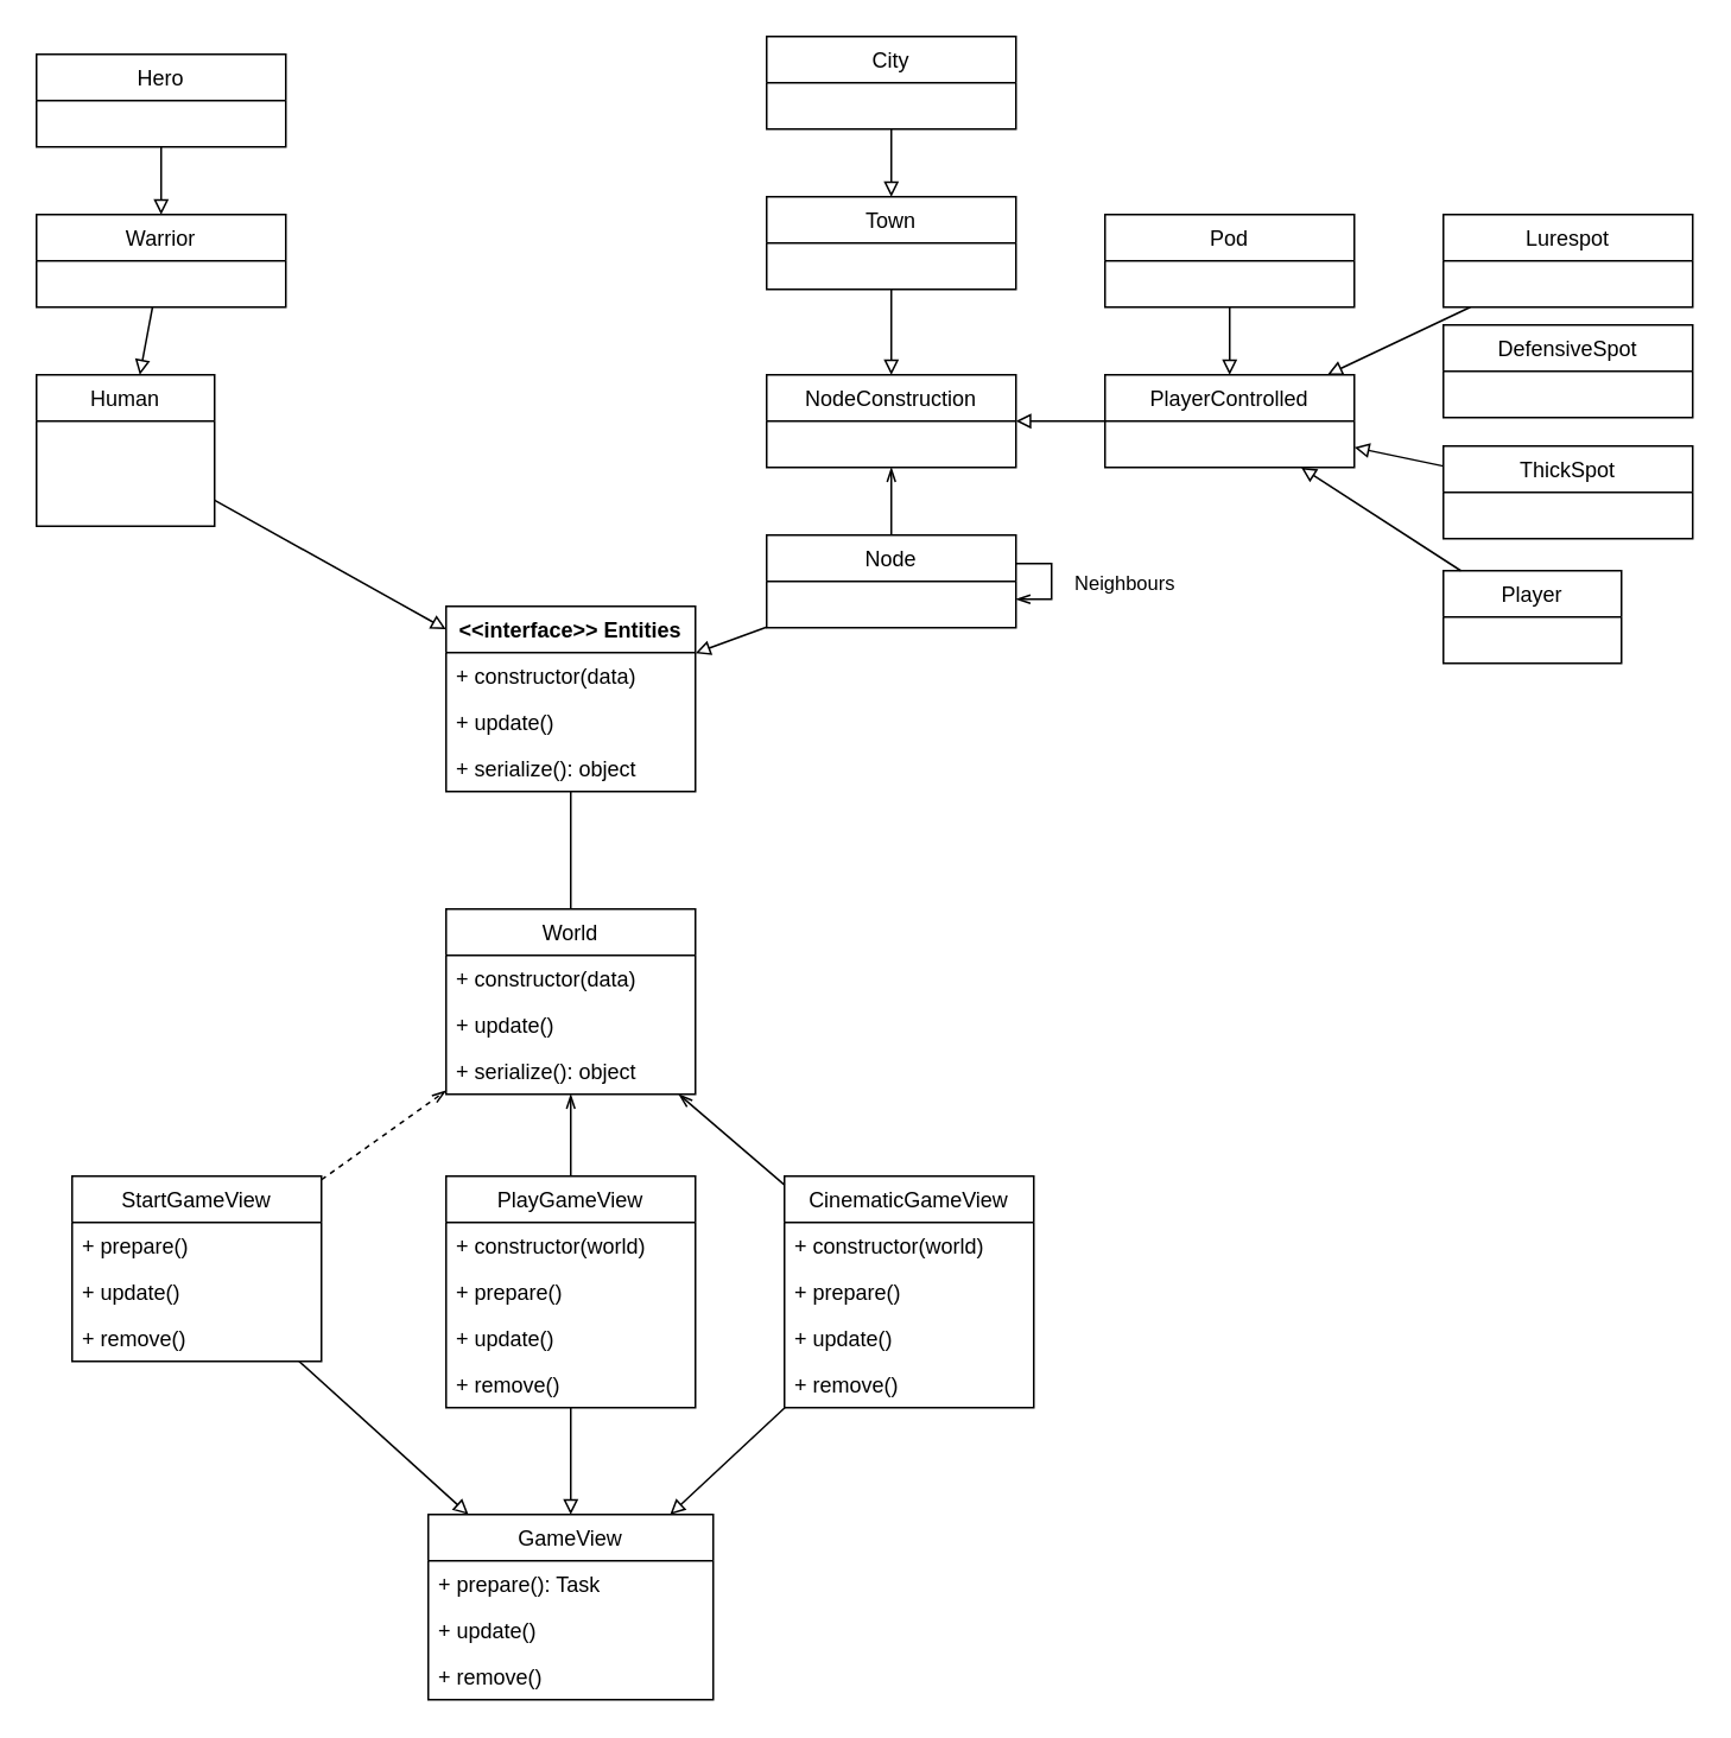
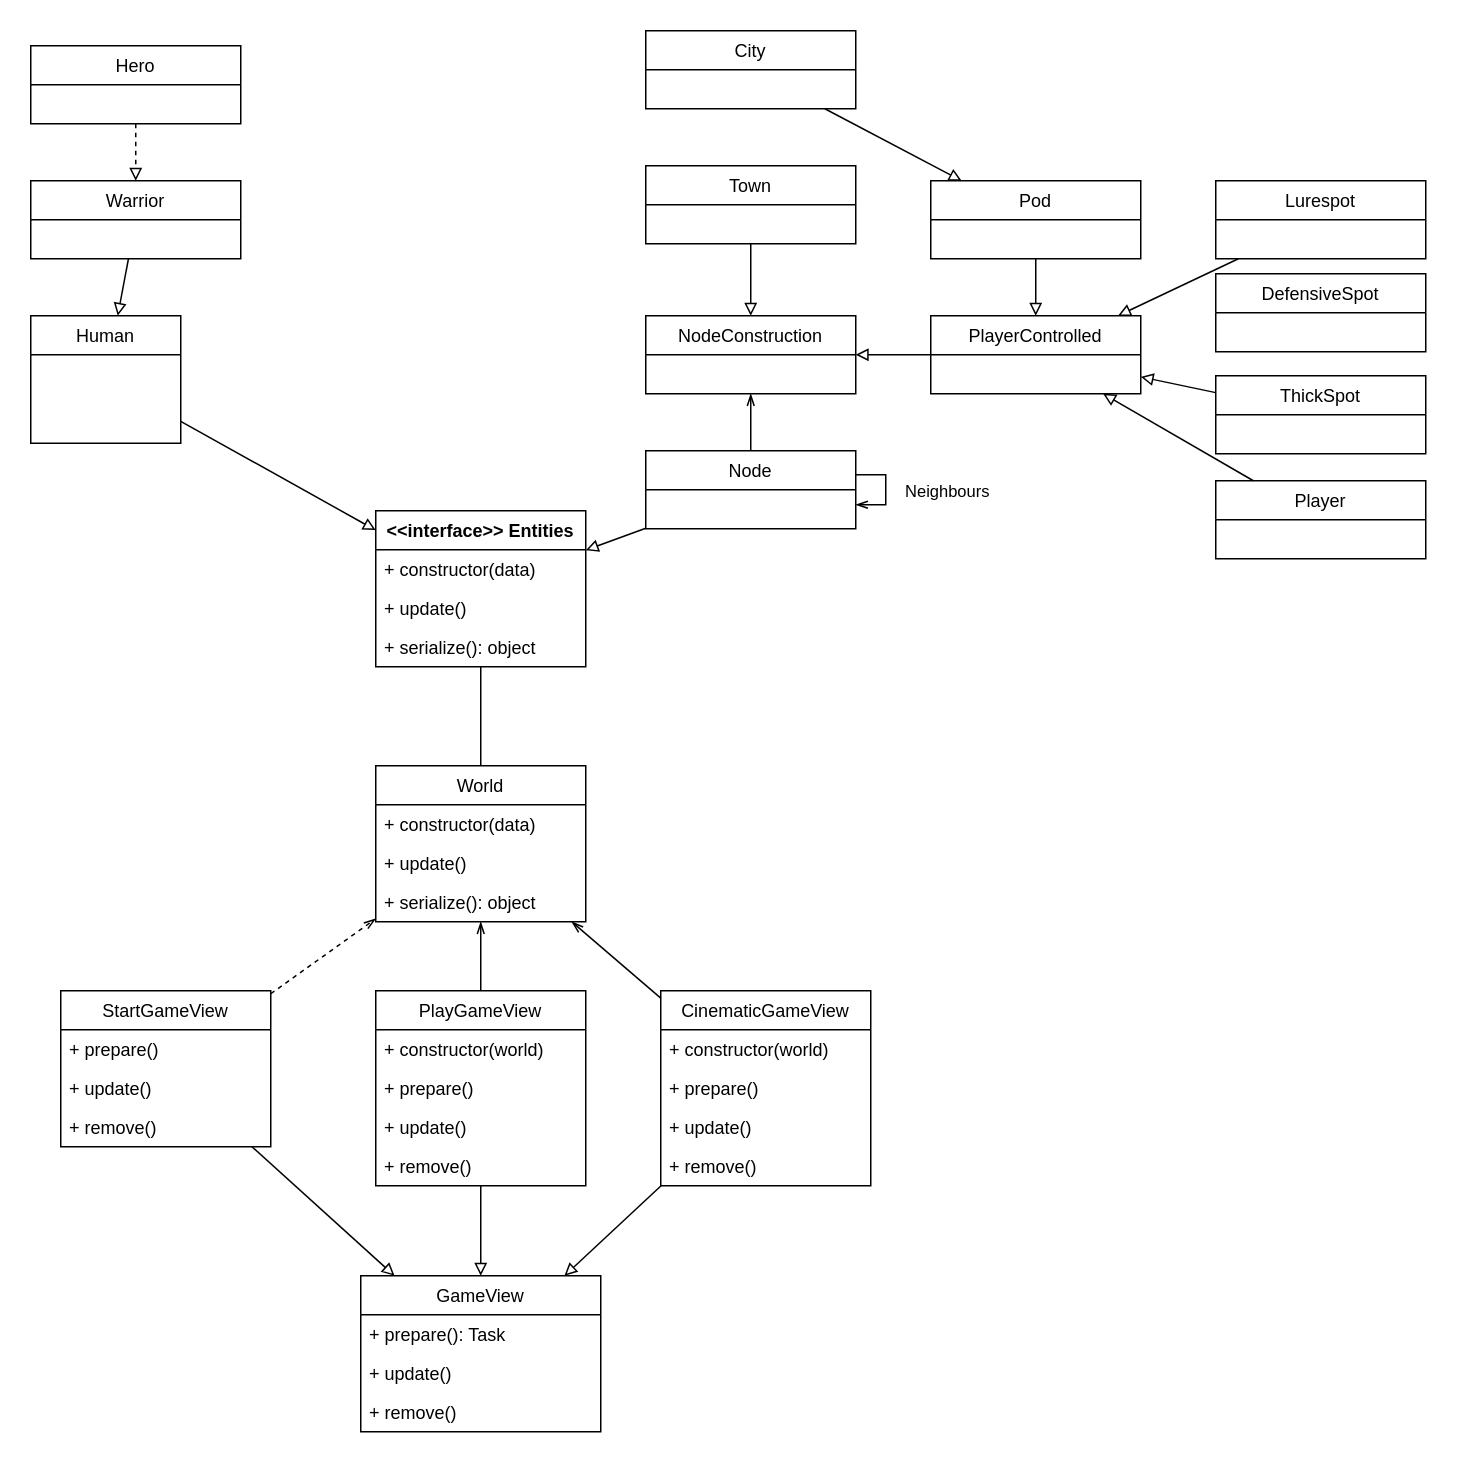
  <mxCell id="0" />
  <mxCell id="1" parent="0" />
  <mxCell id="2" value="GameView" style="swimlane;fontStyle=0;childLayout=stackLayout;horizontal=1;startSize=26;fillColor=none;horizontalStack=0;resizeParent=1;resizeParentMax=0;resizeLast=0;collapsible=1;marginBottom=0;" parent="1" vertex="1"><mxGeometry x="240" y="850" width="160" height="104" as="geometry" /></mxCell>
  <mxCell id="3" value="+ prepare(): Task" style="text;strokeColor=none;fillColor=none;align=left;verticalAlign=top;spacingLeft=4;spacingRight=4;overflow=hidden;rotatable=0;points=[[0,0.5],[1,0.5]];portConstraint=eastwest;" parent="2" vertex="1"><mxGeometry y="26" width="160" height="26" as="geometry" /></mxCell>
  <mxCell id="4" value="+ update()" style="text;strokeColor=none;fillColor=none;align=left;verticalAlign=top;spacingLeft=4;spacingRight=4;overflow=hidden;rotatable=0;points=[[0,0.5],[1,0.5]];portConstraint=eastwest;" parent="2" vertex="1"><mxGeometry y="52" width="160" height="26" as="geometry" /></mxCell>
  <mxCell id="5" value="+ remove()" style="text;strokeColor=none;fillColor=none;align=left;verticalAlign=top;spacingLeft=4;spacingRight=4;overflow=hidden;rotatable=0;points=[[0,0.5],[1,0.5]];portConstraint=eastwest;" parent="2" vertex="1"><mxGeometry y="78" width="160" height="26" as="geometry" /></mxCell>
  <mxCell id="6" style="rounded=0;orthogonalLoop=1;jettySize=auto;html=1;endArrow=block;endFill=0;" parent="1" source="8" target="2" edge="1"><mxGeometry relative="1" as="geometry" /></mxCell>
  <mxCell id="7" style="edgeStyle=none;rounded=0;orthogonalLoop=1;jettySize=auto;html=1;endArrow=openThin;endFill=0;dashed=1;" parent="1" source="8" target="27" edge="1"><mxGeometry relative="1" as="geometry" /></mxCell>
  <mxCell id="8" value="StartGameView" style="swimlane;fontStyle=0;childLayout=stackLayout;horizontal=1;startSize=26;fillColor=none;horizontalStack=0;resizeParent=1;resizeParentMax=0;resizeLast=0;collapsible=1;marginBottom=0;" parent="1" vertex="1"><mxGeometry x="40" y="660" width="140" height="104" as="geometry" /></mxCell>
  <mxCell id="9" value="+ prepare()" style="text;strokeColor=none;fillColor=none;align=left;verticalAlign=top;spacingLeft=4;spacingRight=4;overflow=hidden;rotatable=0;points=[[0,0.5],[1,0.5]];portConstraint=eastwest;" parent="8" vertex="1"><mxGeometry y="26" width="140" height="26" as="geometry" /></mxCell>
  <mxCell id="10" value="+ update()" style="text;strokeColor=none;fillColor=none;align=left;verticalAlign=top;spacingLeft=4;spacingRight=4;overflow=hidden;rotatable=0;points=[[0,0.5],[1,0.5]];portConstraint=eastwest;" parent="8" vertex="1"><mxGeometry y="52" width="140" height="26" as="geometry" /></mxCell>
  <mxCell id="11" value="+ remove()" style="text;strokeColor=none;fillColor=none;align=left;verticalAlign=top;spacingLeft=4;spacingRight=4;overflow=hidden;rotatable=0;points=[[0,0.5],[1,0.5]];portConstraint=eastwest;" parent="8" vertex="1"><mxGeometry y="78" width="140" height="26" as="geometry" /></mxCell>
  <mxCell id="12" style="edgeStyle=none;rounded=0;orthogonalLoop=1;jettySize=auto;html=1;endArrow=block;endFill=0;" parent="1" source="14" target="2" edge="1"><mxGeometry relative="1" as="geometry" /></mxCell>
  <mxCell id="13" style="edgeStyle=none;rounded=0;orthogonalLoop=1;jettySize=auto;html=1;endArrow=openThin;endFill=0;" parent="1" source="14" target="27" edge="1"><mxGeometry relative="1" as="geometry" /></mxCell>
  <mxCell id="14" value="PlayGameView" style="swimlane;fontStyle=0;childLayout=stackLayout;horizontal=1;startSize=26;fillColor=none;horizontalStack=0;resizeParent=1;resizeParentMax=0;resizeLast=0;collapsible=1;marginBottom=0;" parent="1" vertex="1"><mxGeometry x="250" y="660" width="140" height="130" as="geometry" /></mxCell>
  <mxCell id="15" value="+ constructor(world)" style="text;strokeColor=none;fillColor=none;align=left;verticalAlign=top;spacingLeft=4;spacingRight=4;overflow=hidden;rotatable=0;points=[[0,0.5],[1,0.5]];portConstraint=eastwest;" parent="14" vertex="1"><mxGeometry y="26" width="140" height="26" as="geometry" /></mxCell>
  <mxCell id="16" value="+ prepare()" style="text;strokeColor=none;fillColor=none;align=left;verticalAlign=top;spacingLeft=4;spacingRight=4;overflow=hidden;rotatable=0;points=[[0,0.5],[1,0.5]];portConstraint=eastwest;" parent="14" vertex="1"><mxGeometry y="52" width="140" height="26" as="geometry" /></mxCell>
  <mxCell id="17" value="+ update()" style="text;strokeColor=none;fillColor=none;align=left;verticalAlign=top;spacingLeft=4;spacingRight=4;overflow=hidden;rotatable=0;points=[[0,0.5],[1,0.5]];portConstraint=eastwest;" parent="14" vertex="1"><mxGeometry y="78" width="140" height="26" as="geometry" /></mxCell>
  <mxCell id="18" value="+ remove()" style="text;strokeColor=none;fillColor=none;align=left;verticalAlign=top;spacingLeft=4;spacingRight=4;overflow=hidden;rotatable=0;points=[[0,0.5],[1,0.5]];portConstraint=eastwest;" parent="14" vertex="1"><mxGeometry y="104" width="140" height="26" as="geometry" /></mxCell>
  <mxCell id="19" style="edgeStyle=none;rounded=0;orthogonalLoop=1;jettySize=auto;html=1;endArrow=block;endFill=0;" parent="1" source="21" target="2" edge="1"><mxGeometry relative="1" as="geometry" /></mxCell>
  <mxCell id="20" style="edgeStyle=none;rounded=0;orthogonalLoop=1;jettySize=auto;html=1;endArrow=openThin;endFill=0;" parent="1" source="21" target="27" edge="1"><mxGeometry relative="1" as="geometry" /></mxCell>
  <mxCell id="21" value="CinematicGameView" style="swimlane;fontStyle=0;childLayout=stackLayout;horizontal=1;startSize=26;fillColor=none;horizontalStack=0;resizeParent=1;resizeParentMax=0;resizeLast=0;collapsible=1;marginBottom=0;" parent="1" vertex="1"><mxGeometry x="440" y="660" width="140" height="130" as="geometry" /></mxCell>
  <mxCell id="22" value="+ constructor(world)" style="text;strokeColor=none;fillColor=none;align=left;verticalAlign=top;spacingLeft=4;spacingRight=4;overflow=hidden;rotatable=0;points=[[0,0.5],[1,0.5]];portConstraint=eastwest;" parent="21" vertex="1"><mxGeometry y="26" width="140" height="26" as="geometry" /></mxCell>
  <mxCell id="23" value="+ prepare()" style="text;strokeColor=none;fillColor=none;align=left;verticalAlign=top;spacingLeft=4;spacingRight=4;overflow=hidden;rotatable=0;points=[[0,0.5],[1,0.5]];portConstraint=eastwest;" parent="21" vertex="1"><mxGeometry y="52" width="140" height="26" as="geometry" /></mxCell>
  <mxCell id="24" value="+ update()" style="text;strokeColor=none;fillColor=none;align=left;verticalAlign=top;spacingLeft=4;spacingRight=4;overflow=hidden;rotatable=0;points=[[0,0.5],[1,0.5]];portConstraint=eastwest;" parent="21" vertex="1"><mxGeometry y="78" width="140" height="26" as="geometry" /></mxCell>
  <mxCell id="25" value="+ remove()" style="text;strokeColor=none;fillColor=none;align=left;verticalAlign=top;spacingLeft=4;spacingRight=4;overflow=hidden;rotatable=0;points=[[0,0.5],[1,0.5]];portConstraint=eastwest;" parent="21" vertex="1"><mxGeometry y="104" width="140" height="26" as="geometry" /></mxCell>
  <mxCell id="26" style="edgeStyle=none;rounded=0;orthogonalLoop=1;jettySize=auto;html=1;endArrow=none;endFill=0;" parent="1" source="27" target="31" edge="1"><mxGeometry relative="1" as="geometry" /></mxCell>
  <mxCell id="27" value="World" style="swimlane;fontStyle=0;childLayout=stackLayout;horizontal=1;startSize=26;fillColor=none;horizontalStack=0;resizeParent=1;resizeParentMax=0;resizeLast=0;collapsible=1;marginBottom=0;" parent="1" vertex="1"><mxGeometry x="250" y="510" width="140" height="104" as="geometry" /></mxCell>
  <mxCell id="28" value="+ constructor(data)" style="text;strokeColor=none;fillColor=none;align=left;verticalAlign=top;spacingLeft=4;spacingRight=4;overflow=hidden;rotatable=0;points=[[0,0.5],[1,0.5]];portConstraint=eastwest;" parent="27" vertex="1"><mxGeometry y="26" width="140" height="26" as="geometry" /></mxCell>
  <mxCell id="29" value="+ update()" style="text;strokeColor=none;fillColor=none;align=left;verticalAlign=top;spacingLeft=4;spacingRight=4;overflow=hidden;rotatable=0;points=[[0,0.5],[1,0.5]];portConstraint=eastwest;" parent="27" vertex="1"><mxGeometry y="52" width="140" height="26" as="geometry" /></mxCell>
  <mxCell id="30" value="+ serialize(): object" style="text;strokeColor=none;fillColor=none;align=left;verticalAlign=top;spacingLeft=4;spacingRight=4;overflow=hidden;rotatable=0;points=[[0,0.5],[1,0.5]];portConstraint=eastwest;" parent="27" vertex="1"><mxGeometry y="78" width="140" height="26" as="geometry" /></mxCell>
  <mxCell id="31" value="&lt;&lt;interface&gt;&gt; Entities" style="swimlane;fontStyle=1;childLayout=stackLayout;horizontal=1;startSize=26;fillColor=none;horizontalStack=0;resizeParent=1;resizeParentMax=0;resizeLast=0;collapsible=1;marginBottom=0;" parent="1" vertex="1"><mxGeometry x="250" width="140" height="104" as="geometry" y="340" /></mxCell>
  <mxCell id="32" value="+ constructor(data)" style="text;strokeColor=none;fillColor=none;align=left;verticalAlign=top;spacingLeft=4;spacingRight=4;overflow=hidden;rotatable=0;points=[[0,0.5],[1,0.5]];portConstraint=eastwest;" parent="31" vertex="1"><mxGeometry y="26" width="140" height="26" as="geometry" /></mxCell>
  <mxCell id="33" value="+ update()" style="text;strokeColor=none;fillColor=none;align=left;verticalAlign=top;spacingLeft=4;spacingRight=4;overflow=hidden;rotatable=0;points=[[0,0.5],[1,0.5]];portConstraint=eastwest;" parent="31" vertex="1"><mxGeometry y="52" width="140" height="26" as="geometry" /></mxCell>
  <mxCell id="34" value="+ serialize(): object" style="text;strokeColor=none;fillColor=none;align=left;verticalAlign=top;spacingLeft=4;spacingRight=4;overflow=hidden;rotatable=0;points=[[0,0.5],[1,0.5]];portConstraint=eastwest;" parent="31" vertex="1"><mxGeometry y="78" width="140" height="26" as="geometry" /></mxCell>
  <mxCell id="35" style="edgeStyle=none;rounded=0;orthogonalLoop=1;jettySize=auto;html=1;endArrow=block;endFill=0;" parent="1" source="36" target="62" edge="1"><mxGeometry relative="1" as="geometry" /></mxCell>
- <mxCell id="36" value="Player" style="swimlane;fontStyle=0;childLayout=stackLayout;horizontal=1;startSize=26;fillColor=none;horizontalStack=0;resizeParent=1;resizeParentMax=0;resizeLast=0;collapsible=1;marginBottom=0;" parent="1" vertex="1"><mxGeometry x="810" y="320" width="100" height="52" as="geometry" /></mxCell>
+ <mxCell id="36" value="Player" style="swimlane;fontStyle=0;childLayout=stackLayout;horizontal=1;startSize=26;fillColor=none;horizontalStack=0;resizeParent=1;resizeParentMax=0;resizeLast=0;collapsible=1;marginBottom=0;" parent="1" vertex="1"><mxGeometry x="810" y="320" width="140" height="52" as="geometry" /></mxCell>
  <mxCell id="37" style="edgeStyle=none;rounded=0;orthogonalLoop=1;jettySize=auto;html=1;endArrow=block;endFill=0;" parent="1" source="38" target="31" edge="1"><mxGeometry relative="1" as="geometry" /></mxCell>
  <mxCell id="38" value="Human" style="swimlane;fontStyle=0;childLayout=stackLayout;horizontal=1;startSize=26;fillColor=none;horizontalStack=0;resizeParent=1;resizeParentMax=0;resizeLast=0;collapsible=1;marginBottom=0;" parent="1" vertex="1"><mxGeometry x="20" y="210" width="100" height="85" as="geometry" /></mxCell>
- <mxCell id="39" style="edgeStyle=none;rounded=0;orthogonalLoop=1;jettySize=auto;html=1;endArrow=block;endFill=0;" parent="1" source="40" target="42" edge="1"><mxGeometry relative="1" as="geometry" /></mxCell>
+ <mxCell id="39" style="edgeStyle=none;rounded=0;orthogonalLoop=1;jettySize=auto;html=1;endArrow=block;endFill=0;dashed=1;" parent="1" source="40" target="42" edge="1"><mxGeometry relative="1" as="geometry" /></mxCell>
  <mxCell id="40" value="Hero" style="swimlane;fontStyle=0;childLayout=stackLayout;horizontal=1;startSize=26;fillColor=none;horizontalStack=0;resizeParent=1;resizeParentMax=0;resizeLast=0;collapsible=1;marginBottom=0;" parent="1" vertex="1"><mxGeometry x="20" y="30" width="140" height="52" as="geometry" /></mxCell>
  <mxCell id="41" style="edgeStyle=none;rounded=0;orthogonalLoop=1;jettySize=auto;html=1;endArrow=block;endFill=0;" parent="1" source="42" target="38" edge="1"><mxGeometry relative="1" as="geometry" /></mxCell>
  <mxCell id="42" value="Warrior" style="swimlane;fontStyle=0;childLayout=stackLayout;horizontal=1;startSize=26;fillColor=none;horizontalStack=0;resizeParent=1;resizeParentMax=0;resizeLast=0;collapsible=1;marginBottom=0;" parent="1" vertex="1"><mxGeometry x="20" y="120" width="140" height="52" as="geometry" /></mxCell>
  <mxCell id="43" style="edgeStyle=none;rounded=0;orthogonalLoop=1;jettySize=auto;html=1;endArrow=block;endFill=0;" parent="1" source="44" target="62" edge="1"><mxGeometry relative="1" as="geometry" /></mxCell>
  <mxCell id="44" value="Pod" style="swimlane;fontStyle=0;childLayout=stackLayout;horizontal=1;startSize=26;fillColor=none;horizontalStack=0;resizeParent=1;resizeParentMax=0;resizeLast=0;collapsible=1;marginBottom=0;" parent="1" vertex="1"><mxGeometry x="620" y="120" width="140" height="52" as="geometry" /></mxCell>
  <mxCell id="45" style="edgeStyle=none;rounded=0;orthogonalLoop=1;jettySize=auto;html=1;exitX=0.75;exitY=0;exitDx=0;exitDy=0;endArrow=none;endFill=0;" parent="1" source="44" target="44" edge="1"><mxGeometry relative="1" as="geometry" /></mxCell>
  <mxCell id="46" style="edgeStyle=none;rounded=0;orthogonalLoop=1;jettySize=auto;html=1;endArrow=block;endFill=0;" parent="1" source="47" target="55" edge="1"><mxGeometry relative="1" as="geometry" /></mxCell>
  <mxCell id="47" value="Town" style="swimlane;fontStyle=0;childLayout=stackLayout;horizontal=1;startSize=26;fillColor=none;horizontalStack=0;resizeParent=1;resizeParentMax=0;resizeLast=0;collapsible=1;marginBottom=0;" parent="1" vertex="1"><mxGeometry x="430" y="110" width="140" height="52" as="geometry" /></mxCell>
  <mxCell id="48" style="edgeStyle=none;rounded=0;orthogonalLoop=1;jettySize=auto;html=1;endArrow=block;endFill=0;" parent="1" source="50" target="31" edge="1"><mxGeometry relative="1" as="geometry" /></mxCell>
  <mxCell id="49" style="edgeStyle=orthogonalEdgeStyle;rounded=0;orthogonalLoop=1;jettySize=auto;html=1;endArrow=openThin;endFill=0;" parent="1" source="50" target="55" edge="1"><mxGeometry relative="1" as="geometry" /></mxCell>
  <mxCell id="50" value="Node" style="swimlane;fontStyle=0;childLayout=stackLayout;horizontal=1;startSize=26;fillColor=none;horizontalStack=0;resizeParent=1;resizeParentMax=0;resizeLast=0;collapsible=1;marginBottom=0;" parent="1" vertex="1"><mxGeometry x="430" y="300" width="140" height="52" as="geometry" /></mxCell>
- <mxCell id="51" style="edgeStyle=none;rounded=0;orthogonalLoop=1;jettySize=auto;html=1;entryX=0.5;entryY=0;entryDx=0;entryDy=0;endArrow=block;endFill=0;" parent="1" source="52" target="47" edge="1"><mxGeometry relative="1" as="geometry" /></mxCell>
+ <mxCell id="51" style="edgeStyle=none;rounded=0;orthogonalLoop=1;jettySize=auto;html=1;endArrow=block;endFill=0;" parent="1" source="52" target="44" edge="1"><mxGeometry relative="1" as="geometry" /></mxCell>
  <mxCell id="52" value="City" style="swimlane;fontStyle=0;childLayout=stackLayout;horizontal=1;startSize=26;fillColor=none;horizontalStack=0;resizeParent=1;resizeParentMax=0;resizeLast=0;collapsible=1;marginBottom=0;" parent="1" vertex="1"><mxGeometry x="430" y="20" width="140" height="52" as="geometry" /></mxCell>
  <mxCell id="53" style="edgeStyle=orthogonalEdgeStyle;rounded=0;orthogonalLoop=1;jettySize=auto;html=1;endArrow=openThin;endFill=0;" parent="1" source="50" target="50" edge="1"><mxGeometry relative="1" as="geometry" /></mxCell>
  <mxCell id="54" value="Neighbours" style="edgeLabel;html=1;align=center;verticalAlign=middle;resizable=0;points=[];" parent="53" vertex="1" connectable="0"><mxGeometry x="0.332" y="3" relative="1" as="geometry"><mxPoint x="40" y="-13" as="offset" /></mxGeometry></mxCell>
  <mxCell id="55" value="NodeConstruction" style="swimlane;fontStyle=0;childLayout=stackLayout;horizontal=1;startSize=26;fillColor=none;horizontalStack=0;resizeParent=1;resizeParentMax=0;resizeLast=0;collapsible=1;marginBottom=0;" parent="1" vertex="1"><mxGeometry x="430" y="210" width="140" height="52" as="geometry" /></mxCell>
  <mxCell id="56" style="rounded=0;orthogonalLoop=1;jettySize=auto;html=1;endArrow=block;endFill=0;" parent="1" source="57" target="62" edge="1"><mxGeometry relative="1" as="geometry" /></mxCell>
  <mxCell id="57" value="Lurespot" style="swimlane;fontStyle=0;childLayout=stackLayout;horizontal=1;startSize=26;fillColor=none;horizontalStack=0;resizeParent=1;resizeParentMax=0;resizeLast=0;collapsible=1;marginBottom=0;" parent="1" vertex="1"><mxGeometry x="810" y="120" width="140" height="52" as="geometry" /></mxCell>
  <mxCell id="58" value="DefensiveSpot" style="swimlane;fontStyle=0;childLayout=stackLayout;horizontal=1;startSize=26;fillColor=none;horizontalStack=0;resizeParent=1;resizeParentMax=0;resizeLast=0;collapsible=1;marginBottom=0;" parent="1" vertex="1"><mxGeometry x="810" y="182" width="140" height="52" as="geometry" /></mxCell>
  <mxCell id="59" style="edgeStyle=none;rounded=0;orthogonalLoop=1;jettySize=auto;html=1;endArrow=block;endFill=0;" parent="1" source="60" target="62" edge="1"><mxGeometry relative="1" as="geometry" /></mxCell>
  <mxCell id="60" value="ThickSpot" style="swimlane;fontStyle=0;childLayout=stackLayout;horizontal=1;startSize=26;fillColor=none;horizontalStack=0;resizeParent=1;resizeParentMax=0;resizeLast=0;collapsible=1;marginBottom=0;" parent="1" vertex="1"><mxGeometry x="810" y="250" width="140" height="52" as="geometry" /></mxCell>
  <mxCell id="61" style="edgeStyle=none;rounded=0;orthogonalLoop=1;jettySize=auto;html=1;endArrow=block;endFill=0;" parent="1" source="62" target="55" edge="1"><mxGeometry relative="1" as="geometry" /></mxCell>
  <mxCell id="62" value="PlayerControlled" style="swimlane;fontStyle=0;childLayout=stackLayout;horizontal=1;startSize=26;fillColor=none;horizontalStack=0;resizeParent=1;resizeParentMax=0;resizeLast=0;collapsible=1;marginBottom=0;" parent="1" vertex="1"><mxGeometry x="620" y="210" width="140" height="52" as="geometry" /></mxCell>
